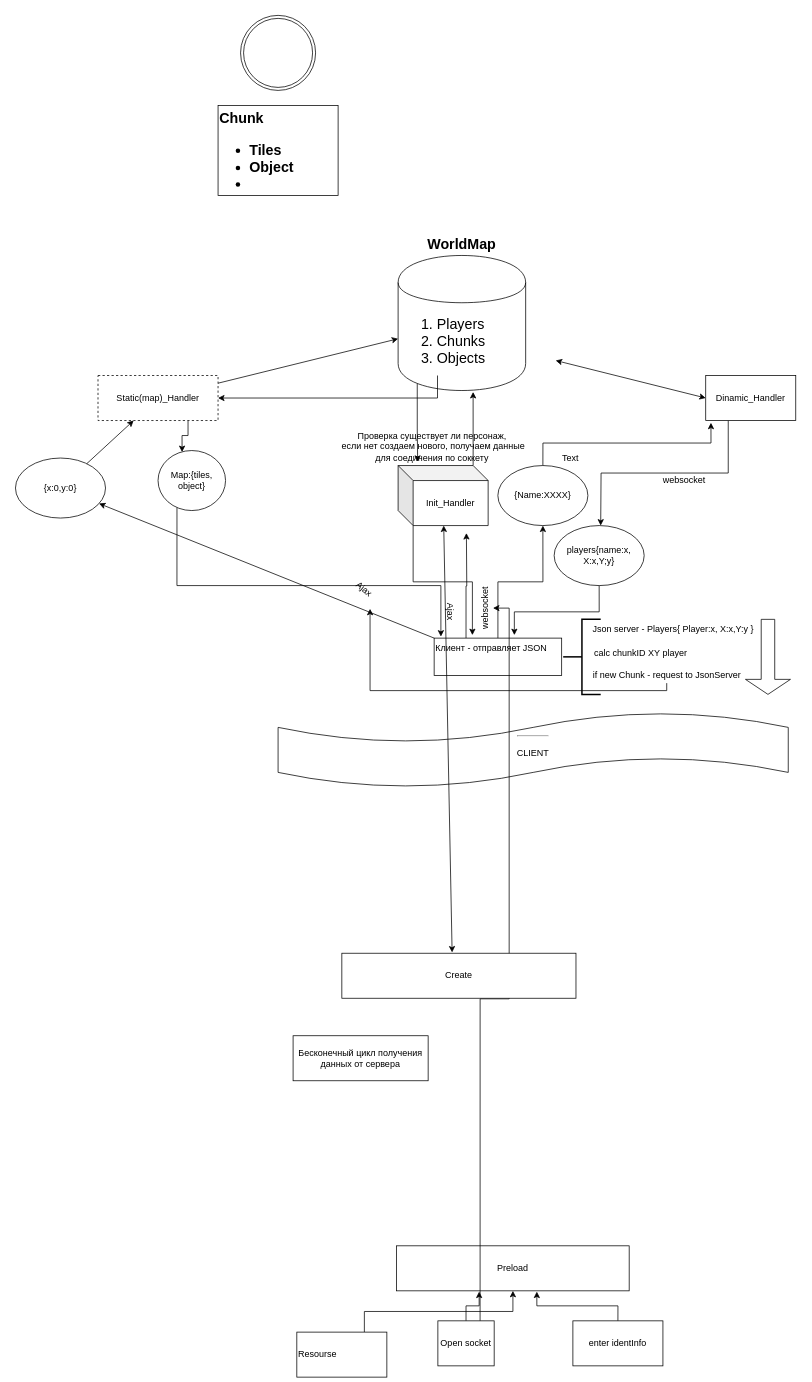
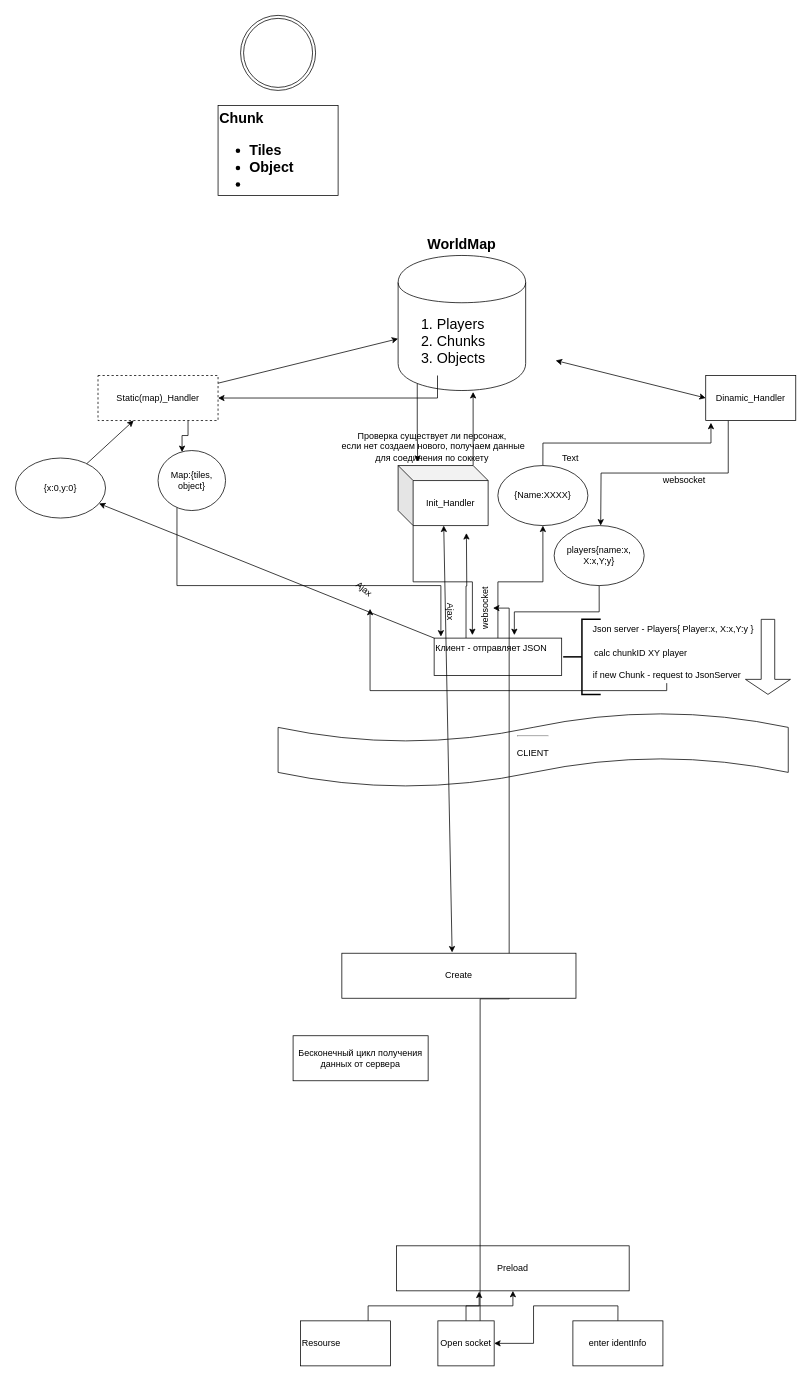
  <mxCell id="0" />
  <mxCell id="1" parent="0" />
  <mxCell id="2" style="edgeStyle=orthogonalEdgeStyle;rounded=0;orthogonalLoop=1;jettySize=auto;html=1;exitX=0.5;exitY=0;exitDx=0;exitDy=0;entryX=0.058;entryY=1.05;entryDx=0;entryDy=0;entryPerimeter=0;" parent="1" source="7" target="6" edge="1"><mxGeometry relative="1" as="geometry"><mxPoint x="710" y="680" as="targetPoint" /><Array as="points"><mxPoint x="723" y="590" /><mxPoint x="947" y="590" /></Array></mxGeometry></mxCell>
  <mxCell id="3" style="edgeStyle=orthogonalEdgeStyle;rounded=0;orthogonalLoop=1;jettySize=auto;html=1;exitX=0.25;exitY=0;exitDx=0;exitDy=0;" parent="1" source="4" edge="1"><mxGeometry relative="1" as="geometry"><mxPoint x="621" y="710" as="targetPoint" /></mxGeometry></mxCell>
  <mxCell id="4" value="Клиент - отправляет JSON" style="rounded=0;whiteSpace=wrap;html=1;align=left;horizontal=1;verticalAlign=top;" parent="1" vertex="1"><mxGeometry x="578" y="850" width="170" height="50" as="geometry" /></mxCell>
  <mxCell id="5" style="edgeStyle=orthogonalEdgeStyle;rounded=0;orthogonalLoop=1;jettySize=auto;html=1;exitX=0.25;exitY=1;exitDx=0;exitDy=0;" parent="1" source="6" edge="1"><mxGeometry relative="1" as="geometry"><mxPoint x="800" y="700" as="targetPoint" /></mxGeometry></mxCell>
  <mxCell id="6" value="Dinamic_Handler" style="rounded=0;whiteSpace=wrap;html=1;" parent="1" vertex="1"><mxGeometry x="940" y="500" width="120" height="60" as="geometry" /></mxCell>
  <mxCell id="7" value="{Name:XXXX}" style="ellipse;whiteSpace=wrap;html=1;" parent="1" vertex="1"><mxGeometry x="662.95" y="620" width="120" height="80" as="geometry" /></mxCell>
  <mxCell id="8" style="edgeStyle=orthogonalEdgeStyle;rounded=0;orthogonalLoop=1;jettySize=auto;html=1;exitX=0.5;exitY=0;exitDx=0;exitDy=0;" parent="1" source="4" target="7" edge="1"><mxGeometry relative="1" as="geometry"><mxPoint x="710" y="710" as="targetPoint" /><mxPoint x="663" y="850" as="sourcePoint" /></mxGeometry></mxCell>
  <mxCell id="9" style="edgeStyle=orthogonalEdgeStyle;rounded=0;orthogonalLoop=1;jettySize=auto;html=1;exitX=0.15;exitY=0.95;exitDx=0;exitDy=0;exitPerimeter=0;entryX=0.217;entryY=-0.062;entryDx=0;entryDy=0;entryPerimeter=0;" parent="1" source="10" target="52" edge="1"><mxGeometry relative="1" as="geometry" /></mxCell>
  <mxCell id="10" value="&lt;div style=&quot;font-size: 19px;&quot;&gt;&lt;span style=&quot;font-size: 19px;&quot;&gt;WorldMap&lt;/span&gt;&lt;br style=&quot;font-size: 19px;&quot;&gt;&lt;/div&gt;" style="shape=cylinder;whiteSpace=wrap;html=1;boundedLbl=1;backgroundOutline=1;align=center;verticalAlign=bottom;fontStyle=1;fontSize=19;labelPosition=center;verticalLabelPosition=top;" parent="1" vertex="1"><mxGeometry x="530" y="340" width="170" height="180" as="geometry" /></mxCell>
  <mxCell id="11" style="edgeStyle=orthogonalEdgeStyle;rounded=0;orthogonalLoop=1;jettySize=auto;html=1;exitX=0.25;exitY=1;exitDx=0;exitDy=0;entryX=0.053;entryY=-0.04;entryDx=0;entryDy=0;entryPerimeter=0;" parent="1" source="17" target="4" edge="1"><mxGeometry relative="1" as="geometry"><Array as="points"><mxPoint x="235" y="780" /><mxPoint x="587" y="780" /></Array></mxGeometry></mxCell>
  <mxCell id="12" value="&lt;ol&gt;&lt;li&gt;Players&lt;/li&gt;&lt;li&gt;Chunks&lt;/li&gt;&lt;li&gt;Objects&lt;/li&gt;&lt;/ol&gt;" style="text;html=1;strokeColor=none;fillColor=none;align=left;verticalAlign=middle;whiteSpace=wrap;rounded=0;fontSize=19;" parent="1" vertex="1"><mxGeometry x="540" y="410" width="170" height="90" as="geometry" /></mxCell>
  <mxCell id="13" value="&lt;b&gt;Chunk&lt;br&gt;&lt;ul&gt;&lt;li&gt;&lt;b&gt;Tiles&lt;/b&gt;&lt;/li&gt;&lt;li&gt;&lt;b&gt;Object&lt;/b&gt;&lt;/li&gt;&lt;li&gt;&lt;b&gt;&lt;br&gt;&lt;/b&gt;&lt;/li&gt;&lt;/ul&gt;&lt;/b&gt;" style="rounded=0;whiteSpace=wrap;html=1;fontSize=19;align=left;verticalAlign=top;" parent="1" vertex="1"><mxGeometry x="290" y="140" width="160" height="120" as="geometry" /></mxCell>
  <mxCell id="14" value="{x:0,y:0}" style="ellipse;whiteSpace=wrap;html=1;" parent="1" vertex="1"><mxGeometry x="20" y="610" width="120" height="80" as="geometry" /></mxCell>
  <mxCell id="15" value="" style="endArrow=classic;html=1;exitX=0;exitY=0;exitDx=0;exitDy=0;" parent="1" source="4" target="14" edge="1"><mxGeometry width="50" height="50" relative="1" as="geometry"><mxPoint x="540" y="850" as="sourcePoint" /><mxPoint x="590" y="800" as="targetPoint" /></mxGeometry></mxCell>
  <mxCell id="16" value="" style="endArrow=classic;html=1;" parent="1" source="29" target="10" edge="1"><mxGeometry width="50" height="50" relative="1" as="geometry"><mxPoint x="500" y="670" as="sourcePoint" /><mxPoint x="550" y="620" as="targetPoint" /></mxGeometry></mxCell>
  <mxCell id="17" value="Map:{tiles, object}" style="ellipse;whiteSpace=wrap;html=1;" parent="1" vertex="1"><mxGeometry x="210" y="600" width="90" height="80" as="geometry" /></mxCell>
  <mxCell id="18" style="edgeStyle=orthogonalEdgeStyle;rounded=0;orthogonalLoop=1;jettySize=auto;html=1;exitX=0.25;exitY=1;exitDx=0;exitDy=0;entryX=1;entryY=0.5;entryDx=0;entryDy=0;" parent="1" source="12" target="29" edge="1"><mxGeometry relative="1" as="geometry"><mxPoint x="582.5" y="500" as="sourcePoint" /><mxPoint x="565" y="637" as="targetPoint" /></mxGeometry></mxCell>
  <mxCell id="19" style="edgeStyle=orthogonalEdgeStyle;rounded=0;orthogonalLoop=1;jettySize=auto;html=1;exitX=0.5;exitY=1;exitDx=0;exitDy=0;" parent="1" edge="1"><mxGeometry relative="1" as="geometry"><mxPoint x="786" y="620" as="sourcePoint" /><mxPoint x="786" y="620" as="targetPoint" /></mxGeometry></mxCell>
  <mxCell id="20" value="" style="endArrow=classic;startArrow=classic;html=1;entryX=0.5;entryY=1;entryDx=0;entryDy=0;exitX=0;exitY=0.5;exitDx=0;exitDy=0;" parent="1" source="6" edge="1"><mxGeometry width="50" height="50" relative="1" as="geometry"><mxPoint x="280" y="1050" as="sourcePoint" /><mxPoint x="740" y="480" as="targetPoint" /></mxGeometry></mxCell>
  <mxCell id="21" style="edgeStyle=orthogonalEdgeStyle;rounded=0;orthogonalLoop=1;jettySize=auto;html=1;exitX=0.5;exitY=1;exitDx=0;exitDy=0;" parent="1" edge="1"><mxGeometry relative="1" as="geometry"><mxPoint x="987.95" y="420" as="sourcePoint" /><mxPoint x="987.95" y="420" as="targetPoint" /></mxGeometry></mxCell>
  <mxCell id="22" style="edgeStyle=orthogonalEdgeStyle;rounded=0;orthogonalLoop=1;jettySize=auto;html=1;exitX=0.5;exitY=1;exitDx=0;exitDy=0;" parent="1" edge="1"><mxGeometry relative="1" as="geometry"><mxPoint x="987.95" y="420" as="sourcePoint" /><mxPoint x="987.95" y="420" as="targetPoint" /></mxGeometry></mxCell>
  <mxCell id="23" value="" style="ellipse;shape=doubleEllipse;whiteSpace=wrap;html=1;aspect=fixed;" parent="1" vertex="1"><mxGeometry x="320" y="20" width="100" height="100" as="geometry" /></mxCell>
  <mxCell id="24" value="websocket&lt;br&gt;" style="text;html=1;strokeColor=none;fillColor=none;align=center;verticalAlign=middle;whiteSpace=wrap;rounded=0;rotation=-90;" parent="1" vertex="1"><mxGeometry x="555" y="800" width="182.95" height="20" as="geometry" /></mxCell>
  <mxCell id="25" style="edgeStyle=orthogonalEdgeStyle;rounded=0;orthogonalLoop=1;jettySize=auto;html=1;entryX=0.629;entryY=-0.08;entryDx=0;entryDy=0;entryPerimeter=0;" parent="1" source="26" target="4" edge="1"><mxGeometry relative="1" as="geometry" /></mxCell>
  <mxCell id="26" value="players{name:x, X:x,Y;y}" style="ellipse;whiteSpace=wrap;html=1;" parent="1" vertex="1"><mxGeometry x="737.95" y="700" width="120" height="80" as="geometry" /></mxCell>
  <mxCell id="27" value="websocket&lt;br&gt;" style="text;html=1;strokeColor=none;fillColor=none;align=center;verticalAlign=middle;whiteSpace=wrap;rounded=0;rotation=0;" parent="1" vertex="1"><mxGeometry x="820" y="630" width="182.95" height="20" as="geometry" /></mxCell>
  <mxCell id="28" style="edgeStyle=orthogonalEdgeStyle;rounded=0;orthogonalLoop=1;jettySize=auto;html=1;exitX=0.75;exitY=1;exitDx=0;exitDy=0;entryX=0.356;entryY=0.025;entryDx=0;entryDy=0;entryPerimeter=0;" parent="1" source="29" target="17" edge="1"><mxGeometry relative="1" as="geometry" /></mxCell>
  <mxCell id="29" value="Static(map)_Handler" style="rounded=0;whiteSpace=wrap;html=1;dashed=1;" parent="1" vertex="1"><mxGeometry x="130" y="500" width="160" height="60" as="geometry" /></mxCell>
  <mxCell id="30" value="" style="endArrow=classic;html=1;" parent="1" source="14" target="29" edge="1"><mxGeometry width="50" height="50" relative="1" as="geometry"><mxPoint x="386.583" y="628.295" as="sourcePoint" /><mxPoint x="530" y="503.774" as="targetPoint" /></mxGeometry></mxCell>
  <mxCell id="31" value="Ajax" style="text;html=1;strokeColor=none;fillColor=none;align=center;verticalAlign=middle;whiteSpace=wrap;rounded=0;rotation=40;" parent="1" vertex="1"><mxGeometry x="440" y="770" width="90" height="30" as="geometry" /></mxCell>
  <mxCell id="32" value="Ajax" style="text;html=1;strokeColor=none;fillColor=none;align=center;verticalAlign=middle;whiteSpace=wrap;rounded=0;rotation=90;" parent="1" vertex="1"><mxGeometry x="555" y="800" width="90" height="30" as="geometry" /></mxCell>
  <mxCell id="33" value="" style="strokeWidth=2;html=1;shape=mxgraph.flowchart.annotation_2;align=left;labelPosition=right;pointerEvents=1;" parent="1" vertex="1"><mxGeometry x="750" y="825" width="50" height="100" as="geometry" /></mxCell>
  <mxCell id="34" value="Json server - Players{ Player:x, X:x,Y:y }&amp;nbsp;&lt;br&gt;&lt;br&gt;" style="text;html=1;align=center;verticalAlign=middle;resizable=0;points=[];autosize=1;" parent="1" vertex="1"><mxGeometry x="782.95" y="830" width="230" height="30" as="geometry" /></mxCell>
  <mxCell id="35" value="calc chunkID XY player" style="text;html=1;align=center;verticalAlign=middle;resizable=0;points=[];autosize=1;" parent="1" vertex="1"><mxGeometry x="782.95" y="860" width="140" height="20" as="geometry" /></mxCell>
  <mxCell id="36" style="edgeStyle=orthogonalEdgeStyle;rounded=0;orthogonalLoop=1;jettySize=auto;html=1;entryX=0.75;entryY=1;entryDx=0;entryDy=0;" parent="1" source="37" target="31" edge="1"><mxGeometry relative="1" as="geometry"><Array as="points"><mxPoint x="888" y="920" /><mxPoint x="493" y="920" /></Array></mxGeometry></mxCell>
  <mxCell id="37" value="if new Chunk - request to JsonServer" style="text;html=1;align=center;verticalAlign=middle;resizable=0;points=[];autosize=1;" parent="1" vertex="1"><mxGeometry x="782.95" y="890" width="210" height="20" as="geometry" /></mxCell>
  <mxCell id="38" value="" style="shape=singleArrow;direction=south;whiteSpace=wrap;html=1;" parent="1" vertex="1"><mxGeometry x="992.95" y="825" width="60" height="100" as="geometry" /></mxCell>
  <mxCell id="39" value="&lt;hr&gt;&lt;p style=&quot;line-height: 160%&quot;&gt;CLIENT&lt;/p&gt;" style="shape=tape;whiteSpace=wrap;html=1;" parent="1" vertex="1"><mxGeometry x="370" y="949" width="680" height="100" as="geometry" /></mxCell>
  <mxCell id="40" value="Preload" style="rounded=0;whiteSpace=wrap;html=1;" parent="1" vertex="1"><mxGeometry x="527.95" y="1660" width="310" height="60" as="geometry" /></mxCell>
  <mxCell id="41" style="edgeStyle=orthogonalEdgeStyle;rounded=0;orthogonalLoop=1;jettySize=auto;html=1;exitX=0.75;exitY=0;exitDx=0;exitDy=0;" parent="1" source="42" target="40" edge="1"><mxGeometry relative="1" as="geometry" /></mxCell>
- <mxCell id="42" value="Resourse&lt;br&gt;" style="rounded=0;whiteSpace=wrap;html=1;align=left;" parent="1" vertex="1"><mxGeometry x="395" y="1775" width="120" height="60" as="geometry" /></mxCell>
+ <mxCell id="42" value="Resourse&lt;br&gt;" style="rounded=0;whiteSpace=wrap;html=1;align=left;" parent="1" vertex="1"><mxGeometry x="400" y="1760" width="120" height="60" as="geometry" /></mxCell>
  <mxCell id="43" style="edgeStyle=orthogonalEdgeStyle;rounded=0;orthogonalLoop=1;jettySize=auto;html=1;exitX=0.5;exitY=0;exitDx=0;exitDy=0;entryX=0.355;entryY=1.017;entryDx=0;entryDy=0;entryPerimeter=0;" parent="1" source="45" target="40" edge="1"><mxGeometry relative="1" as="geometry" /></mxCell>
  <mxCell id="44" style="edgeStyle=orthogonalEdgeStyle;rounded=0;orthogonalLoop=1;jettySize=auto;html=1;exitX=0.75;exitY=0;exitDx=0;exitDy=0;entryX=0.5;entryY=1;entryDx=0;entryDy=0;" parent="1" source="45" target="24" edge="1"><mxGeometry relative="1" as="geometry" /></mxCell>
  <mxCell id="45" value="&lt;span style=&quot;text-align: left ; white-space: normal&quot;&gt;Open socket&lt;/span&gt;" style="rounded=0;whiteSpace=wrap;html=1;" parent="1" vertex="1"><mxGeometry x="583" y="1760" width="75" height="60" as="geometry" /></mxCell>
- <mxCell id="46" style="edgeStyle=orthogonalEdgeStyle;rounded=0;orthogonalLoop=1;jettySize=auto;html=1;exitX=0.5;exitY=0;exitDx=0;exitDy=0;entryX=0.603;entryY=1.017;entryDx=0;entryDy=0;entryPerimeter=0;" parent="1" source="47" target="40" edge="1"><mxGeometry relative="1" as="geometry" /></mxCell>
+ <mxCell id="46" style="edgeStyle=orthogonalEdgeStyle;rounded=0;orthogonalLoop=1;jettySize=auto;html=1;exitX=0.5;exitY=0;exitDx=0;exitDy=0;" parent="1" source="47" target="45" edge="1"><mxGeometry relative="1" as="geometry" /></mxCell>
  <mxCell id="47" value="enter identInfo" style="rounded=0;whiteSpace=wrap;html=1;" parent="1" vertex="1"><mxGeometry x="762.95" y="1760" width="120" height="60" as="geometry" /></mxCell>
  <mxCell id="48" value="Create" style="rounded=0;whiteSpace=wrap;html=1;" parent="1" vertex="1"><mxGeometry x="455" y="1270" width="312.05" height="60" as="geometry" /></mxCell>
  <mxCell id="49" value="Бесконечный цикл получения данных от сервера" style="rounded=0;whiteSpace=wrap;html=1;" parent="1" vertex="1"><mxGeometry x="390" y="1380" width="180" height="60" as="geometry" /></mxCell>
  <mxCell id="50" style="edgeStyle=orthogonalEdgeStyle;rounded=0;orthogonalLoop=1;jettySize=auto;html=1;exitX=0;exitY=0;exitDx=100;exitDy=0;exitPerimeter=0;entryX=0.588;entryY=1.011;entryDx=0;entryDy=0;entryPerimeter=0;" parent="1" source="52" target="10" edge="1"><mxGeometry relative="1" as="geometry" /></mxCell>
  <mxCell id="51" style="edgeStyle=orthogonalEdgeStyle;rounded=0;orthogonalLoop=1;jettySize=auto;html=1;exitX=0;exitY=0;exitDx=20;exitDy=80;exitPerimeter=0;entryX=0.3;entryY=-0.08;entryDx=0;entryDy=0;entryPerimeter=0;" parent="1" source="52" target="4" edge="1"><mxGeometry relative="1" as="geometry" /></mxCell>
  <mxCell id="52" value="Init_Handler" style="shape=cube;whiteSpace=wrap;html=1;boundedLbl=1;backgroundOutline=1;darkOpacity=0.05;darkOpacity2=0.1;" parent="1" vertex="1"><mxGeometry x="530" y="620" width="120" height="80" as="geometry" /></mxCell>
  <mxCell id="53" value="" style="endArrow=classic;startArrow=classic;html=1;exitX=0.471;exitY=-0.017;exitDx=0;exitDy=0;exitPerimeter=0;" parent="1" source="48" target="52" edge="1"><mxGeometry width="50" height="50" relative="1" as="geometry"><mxPoint x="550" y="1260" as="sourcePoint" /><mxPoint x="600" y="1210" as="targetPoint" /></mxGeometry></mxCell>
  <mxCell id="54" value="Проверка существует ли персонаж,&lt;br&gt;&amp;nbsp;если нет создаем нового, получаем данные&lt;br&gt;для соединения по соккету&lt;br&gt;" style="text;html=1;align=center;verticalAlign=middle;resizable=0;points=[];autosize=1;" vertex="1" parent="1"><mxGeometry x="445" y="570" width="260" height="50" as="geometry" /></mxCell>
  <mxCell id="55" value="Text" style="text;html=1;strokeColor=none;fillColor=none;align=center;verticalAlign=middle;whiteSpace=wrap;rounded=0;" vertex="1" parent="1"><mxGeometry x="740" y="600" width="40" height="20" as="geometry" /></mxCell>
